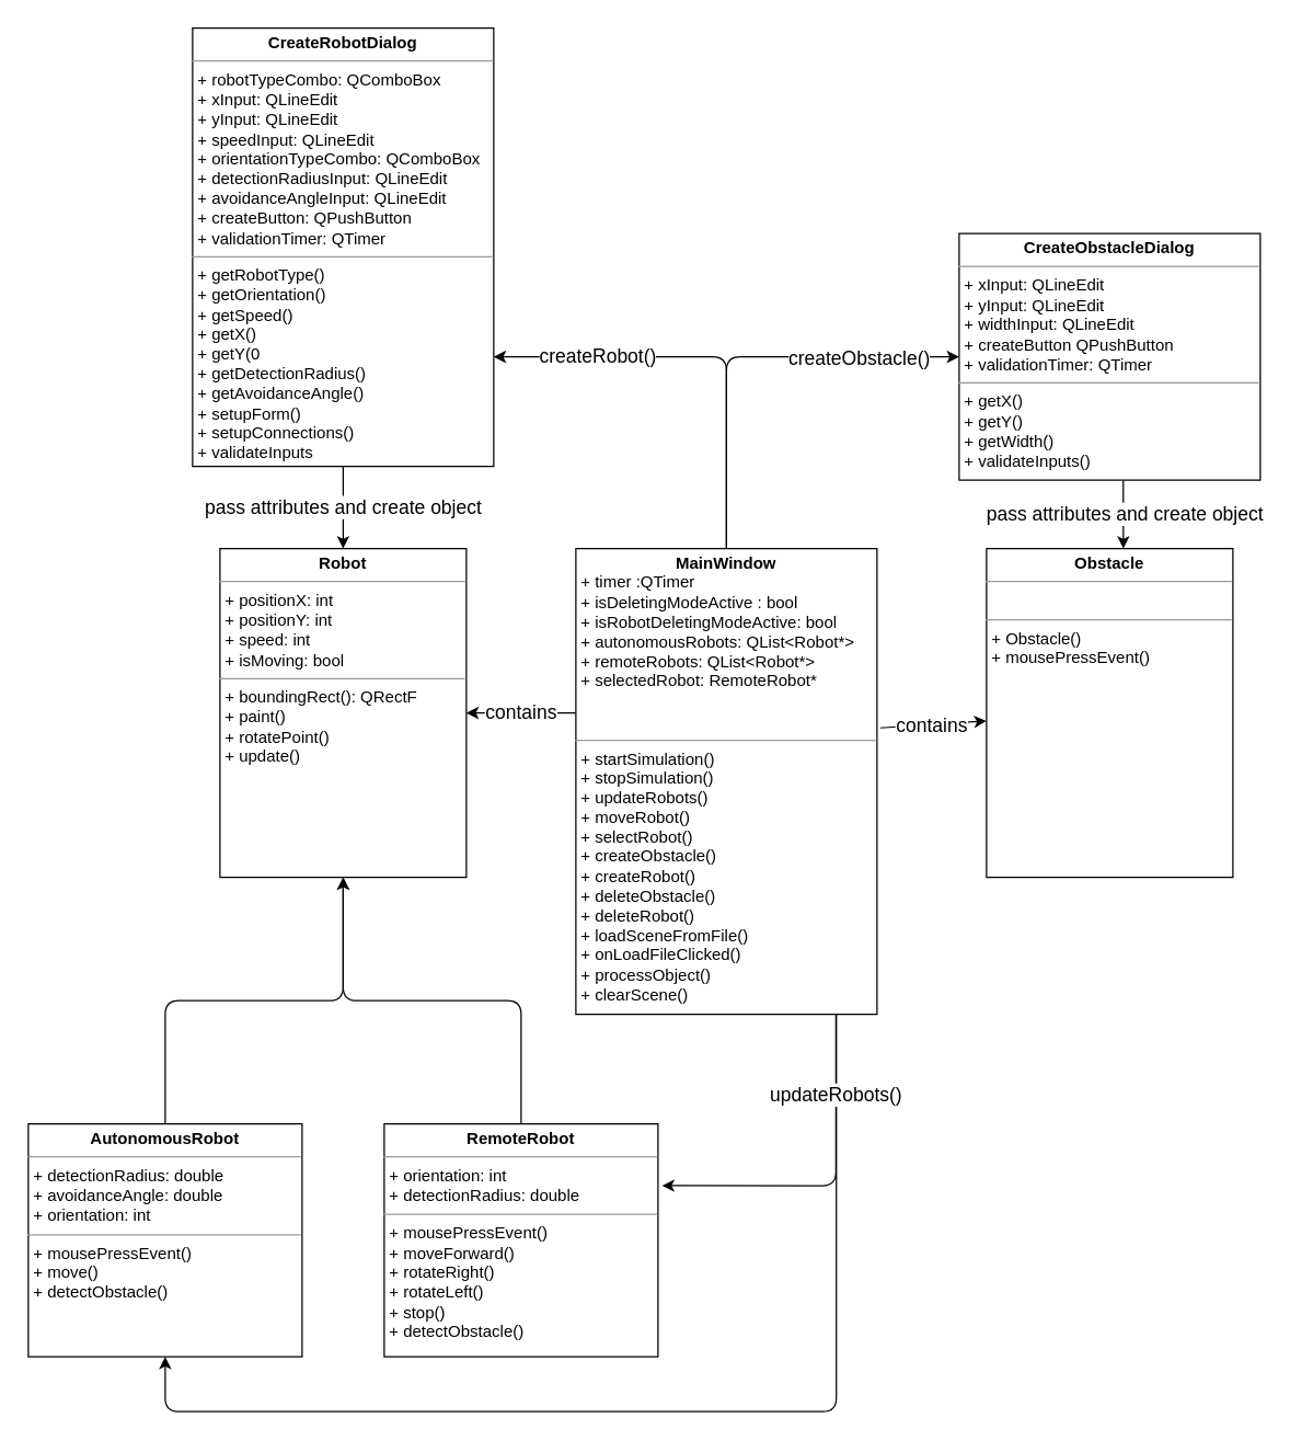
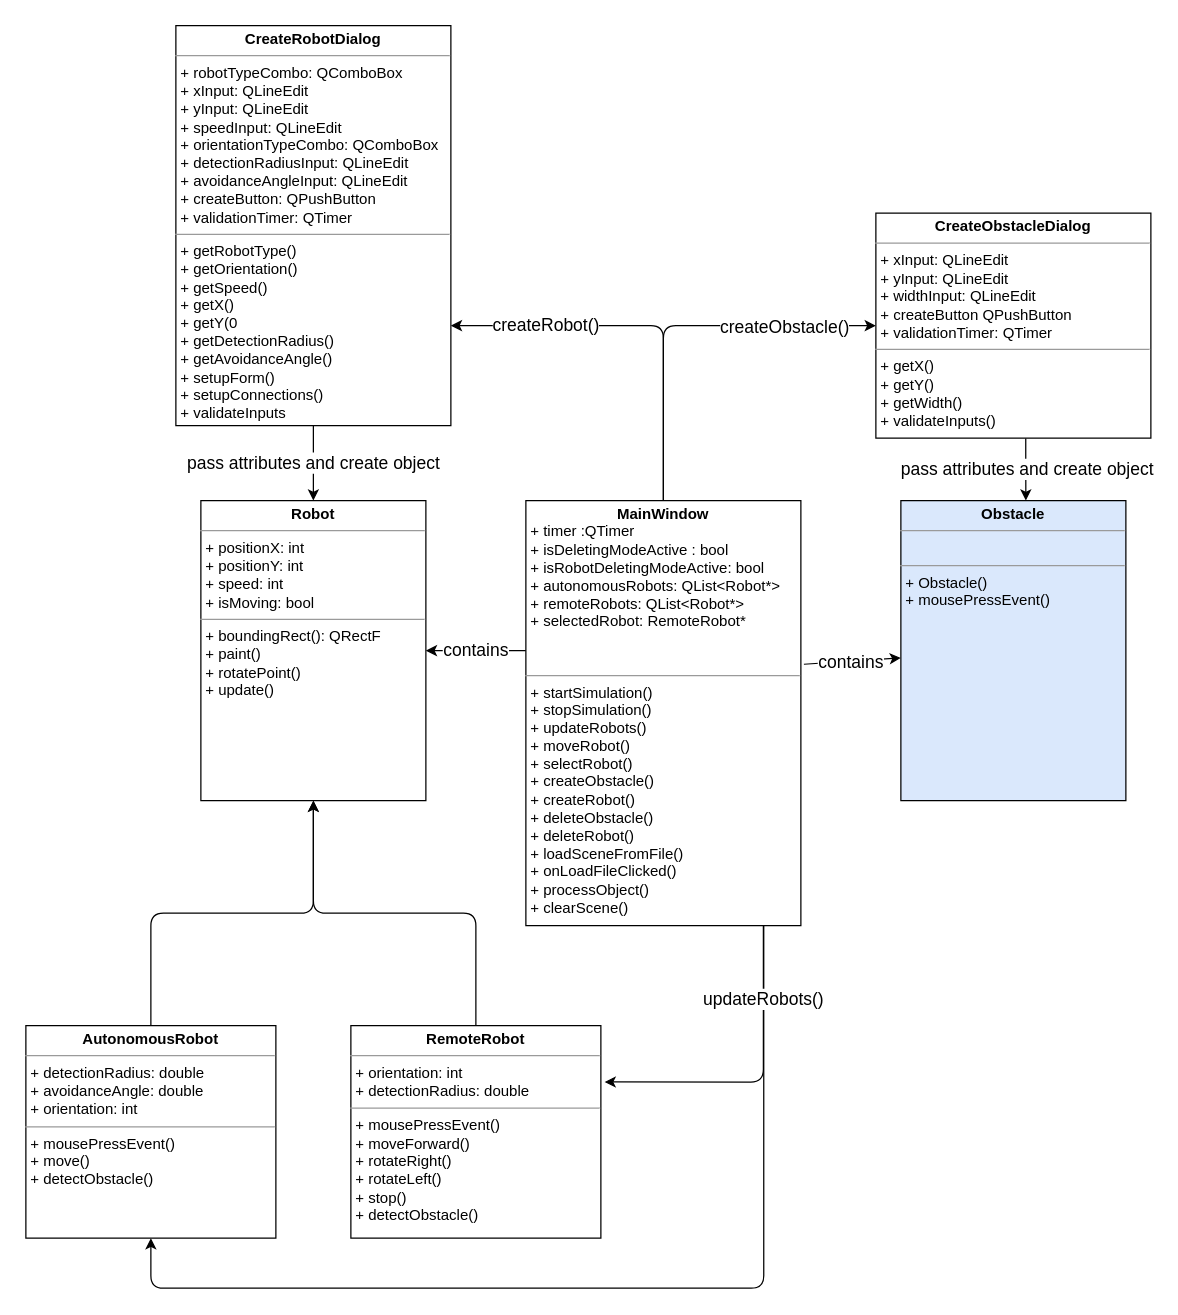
  <mxCell id="0" />
  <mxCell id="1" parent="0" />
  <mxCell id="2" style="edgeStyle=orthogonalEdgeStyle;html=1;entryX=0;entryY=0.5;entryDx=0;entryDy=0;exitX=0.5;exitY=0;exitDx=0;exitDy=0;strokeColor=#000000;" parent="1" source="9" target="18" edge="1"><mxGeometry relative="1" as="geometry" /></mxCell>
  <mxCell id="3" value="&lt;font style=&quot;font-size: 14px;&quot;&gt;createObstacle()&lt;/font&gt;" style="edgeLabel;html=1;align=center;verticalAlign=middle;resizable=0;points=[];" parent="2" vertex="1" connectable="0"><mxGeometry x="0.239" relative="1" as="geometry"><mxPoint x="44" as="offset" /></mxGeometry></mxCell>
  <mxCell id="4" value="createRobot()" style="edgeStyle=orthogonalEdgeStyle;html=1;entryX=1;entryY=0.75;entryDx=0;entryDy=0;fontSize=14;exitX=0.5;exitY=0;exitDx=0;exitDy=0;strokeColor=#000000;" parent="1" source="9" target="16" edge="1"><mxGeometry x="0.508" relative="1" as="geometry"><mxPoint as="offset" /></mxGeometry></mxCell>
  <mxCell id="5" value="contains" style="edgeStyle=orthogonalEdgeStyle;html=1;fontSize=14;strokeColor=#000000;" parent="1" source="9" target="10" edge="1"><mxGeometry relative="1" as="geometry"><Array as="points"><mxPoint x="400" y="520" /><mxPoint x="400" y="520" /></Array></mxGeometry></mxCell>
  <mxCell id="6" value="" style="edgeStyle=orthogonalEdgeStyle;html=1;entryX=1.015;entryY=0.265;entryDx=0;entryDy=0;fontSize=14;entryPerimeter=0;strokeColor=#000000;" parent="1" source="9" target="14" edge="1"><mxGeometry x="0.507" relative="1" as="geometry"><Array as="points"><mxPoint x="610" y="865" /></Array><mxPoint as="offset" /></mxGeometry></mxCell>
  <mxCell id="7" value="updateRobots()" style="edgeStyle=orthogonalEdgeStyle;html=1;entryX=0.5;entryY=1;entryDx=0;entryDy=0;fontSize=14;exitX=0.865;exitY=1;exitDx=0;exitDy=0;exitPerimeter=0;strokeColor=#000000;" parent="1" source="9" target="12" edge="1"><mxGeometry x="-0.857" relative="1" as="geometry"><Array as="points"><mxPoint x="610" y="1030" /><mxPoint x="120" y="1030" /></Array><mxPoint as="offset" /></mxGeometry></mxCell>
  <mxCell id="8" value="&lt;font style=&quot;font-size: 14px;&quot;&gt;contains&lt;/font&gt;" style="edgeStyle=none;html=1;exitX=1.011;exitY=0.385;exitDx=0;exitDy=0;exitPerimeter=0;strokeColor=#000000;" parent="1" source="9" target="15" edge="1"><mxGeometry x="-0.032" y="-1" relative="1" as="geometry"><mxPoint as="offset" /></mxGeometry></mxCell>
  <mxCell id="9" value="&lt;p style=&quot;margin:0px;margin-top:4px;text-align:center;&quot;&gt;&lt;b&gt;MainWindow&lt;/b&gt;&lt;/p&gt;&lt;p style=&quot;margin:0px;margin-left:4px;&quot;&gt;+ timer :QTimer&lt;/p&gt;&lt;p style=&quot;margin:0px;margin-left:4px;&quot;&gt;+ isDeletingModeActive : bool&lt;/p&gt;&lt;p style=&quot;margin:0px;margin-left:4px;&quot;&gt;+ isRobotDeletingModeActive: bool&lt;/p&gt;&lt;p style=&quot;margin:0px;margin-left:4px;&quot;&gt;+ autonomousRobots: QList&amp;lt;Robot*&amp;gt;&lt;/p&gt;&lt;p style=&quot;margin:0px;margin-left:4px;&quot;&gt;+ remoteRobots: QList&amp;lt;Robot*&amp;gt;&lt;/p&gt;&lt;p style=&quot;margin:0px;margin-left:4px;&quot;&gt;+ selectedRobot: RemoteRobot*&lt;/p&gt;&lt;p style=&quot;margin:0px;margin-left:4px;&quot;&gt;&lt;br&gt;&lt;/p&gt;&lt;p style=&quot;margin:0px;margin-left:4px;&quot;&gt;&lt;br&gt;&lt;/p&gt;&lt;hr size=&quot;1&quot;&gt;&lt;p style=&quot;margin:0px;margin-left:4px;&quot;&gt;+ startSimulation()&lt;/p&gt;&lt;p style=&quot;margin:0px;margin-left:4px;&quot;&gt;+ stopSimulation()&lt;/p&gt;&lt;p style=&quot;margin:0px;margin-left:4px;&quot;&gt;+ updateRobots()&lt;/p&gt;&lt;p style=&quot;margin:0px;margin-left:4px;&quot;&gt;+ moveRobot()&lt;/p&gt;&lt;p style=&quot;margin:0px;margin-left:4px;&quot;&gt;+ selectRobot()&lt;/p&gt;&lt;p style=&quot;margin:0px;margin-left:4px;&quot;&gt;+ createObstacle()&lt;/p&gt;&lt;p style=&quot;margin:0px;margin-left:4px;&quot;&gt;+ createRobot()&lt;/p&gt;&lt;p style=&quot;margin:0px;margin-left:4px;&quot;&gt;+ deleteObstacle()&lt;/p&gt;&lt;p style=&quot;margin:0px;margin-left:4px;&quot;&gt;+ deleteRobot()&lt;/p&gt;&lt;p style=&quot;margin:0px;margin-left:4px;&quot;&gt;+ loadSceneFromFile()&lt;/p&gt;&lt;p style=&quot;margin:0px;margin-left:4px;&quot;&gt;+ onLoadFileClicked()&lt;/p&gt;&lt;p style=&quot;margin:0px;margin-left:4px;&quot;&gt;+ processObject()&lt;/p&gt;&lt;p style=&quot;margin:0px;margin-left:4px;&quot;&gt;+ clearScene()&lt;/p&gt;" style="verticalAlign=top;align=left;overflow=fill;fontSize=12;fontFamily=Helvetica;html=1;" parent="1" vertex="1"><mxGeometry x="420" y="400" width="220" height="340" as="geometry" /></mxCell>
  <mxCell id="10" value="&lt;p style=&quot;margin:0px;margin-top:4px;text-align:center;&quot;&gt;&lt;b&gt;Robot&lt;/b&gt;&lt;/p&gt;&lt;hr size=&quot;1&quot;&gt;&lt;p style=&quot;margin:0px;margin-left:4px;&quot;&gt;+ positionX: int&lt;/p&gt;&lt;p style=&quot;margin:0px;margin-left:4px;&quot;&gt;+ positionY: int&lt;/p&gt;&lt;p style=&quot;margin:0px;margin-left:4px;&quot;&gt;+ speed: int&lt;/p&gt;&lt;p style=&quot;margin:0px;margin-left:4px;&quot;&gt;+ isMoving: bool&lt;/p&gt;&lt;hr size=&quot;1&quot;&gt;&lt;p style=&quot;margin:0px;margin-left:4px;&quot;&gt;+ boundingRect(): QRectF&lt;br&gt;&lt;/p&gt;&lt;p style=&quot;margin:0px;margin-left:4px;&quot;&gt;+ paint()&lt;/p&gt;&lt;p style=&quot;margin:0px;margin-left:4px;&quot;&gt;+ rotatePoint()&lt;/p&gt;&lt;p style=&quot;margin:0px;margin-left:4px;&quot;&gt;+ update()&lt;/p&gt;" style="verticalAlign=top;align=left;overflow=fill;fontSize=12;fontFamily=Helvetica;html=1;" parent="1" vertex="1"><mxGeometry x="160" y="400" width="180" height="240" as="geometry" /></mxCell>
  <mxCell id="11" style="edgeStyle=orthogonalEdgeStyle;html=1;entryX=0.5;entryY=1;entryDx=0;entryDy=0;strokeColor=#000000;" parent="1" source="12" target="10" edge="1"><mxGeometry relative="1" as="geometry" /></mxCell>
  <mxCell id="12" value="&lt;p style=&quot;margin:0px;margin-top:4px;text-align:center;&quot;&gt;&lt;b&gt;AutonomousRobot&lt;/b&gt;&lt;/p&gt;&lt;hr size=&quot;1&quot;&gt;&lt;p style=&quot;margin:0px;margin-left:4px;&quot;&gt;+ detectionRadius: double&lt;/p&gt;&lt;p style=&quot;margin:0px;margin-left:4px;&quot;&gt;+ avoidanceAngle: double&lt;/p&gt;&lt;p style=&quot;margin:0px;margin-left:4px;&quot;&gt;+ orientation: int&lt;/p&gt;&lt;hr size=&quot;1&quot;&gt;&lt;p style=&quot;margin:0px;margin-left:4px;&quot;&gt;+ mousePressEvent()&lt;br&gt;&lt;/p&gt;&lt;p style=&quot;margin:0px;margin-left:4px;&quot;&gt;+ move()&lt;/p&gt;&lt;p style=&quot;margin:0px;margin-left:4px;&quot;&gt;+ detectObstacle()&lt;/p&gt;" style="verticalAlign=top;align=left;overflow=fill;fontSize=12;fontFamily=Helvetica;html=1;" parent="1" vertex="1"><mxGeometry x="20" y="820" width="200" height="170" as="geometry" /></mxCell>
  <mxCell id="13" style="edgeStyle=orthogonalEdgeStyle;html=1;exitX=0.5;exitY=0;exitDx=0;exitDy=0;entryX=0.5;entryY=1;entryDx=0;entryDy=0;strokeColor=#000000;" parent="1" source="14" target="10" edge="1"><mxGeometry relative="1" as="geometry"><mxPoint x="250" y="420" as="targetPoint" /></mxGeometry></mxCell>
  <mxCell id="14" value="&lt;p style=&quot;margin:0px;margin-top:4px;text-align:center;&quot;&gt;&lt;b&gt;RemoteRobot&lt;/b&gt;&lt;/p&gt;&lt;hr size=&quot;1&quot;&gt;&lt;p style=&quot;margin:0px;margin-left:4px;&quot;&gt;+ orientation: int&lt;br&gt;&lt;/p&gt;&lt;p style=&quot;margin:0px;margin-left:4px;&quot;&gt;+ detectionRadius: double&lt;/p&gt;&lt;hr size=&quot;1&quot;&gt;&lt;p style=&quot;margin:0px;margin-left:4px;&quot;&gt;+ mousePressEvent()&lt;br&gt;&lt;/p&gt;&lt;p style=&quot;margin:0px;margin-left:4px;&quot;&gt;+ moveForward()&lt;/p&gt;&lt;p style=&quot;margin:0px;margin-left:4px;&quot;&gt;+ rotateRight()&lt;/p&gt;&lt;p style=&quot;margin:0px;margin-left:4px;&quot;&gt;+ rotateLeft()&lt;/p&gt;&lt;p style=&quot;margin:0px;margin-left:4px;&quot;&gt;+ stop()&lt;/p&gt;&lt;p style=&quot;margin:0px;margin-left:4px;&quot;&gt;+ detectObstacle()&lt;/p&gt;" style="verticalAlign=top;align=left;overflow=fill;fontSize=12;fontFamily=Helvetica;html=1;" parent="1" vertex="1"><mxGeometry x="280" y="820" width="200" height="170" as="geometry" /></mxCell>
- <mxCell id="15" value="&lt;p style=&quot;margin:0px;margin-top:4px;text-align:center;&quot;&gt;&lt;b&gt;Obstacle&lt;/b&gt;&lt;/p&gt;&lt;hr size=&quot;1&quot;&gt;&lt;p style=&quot;margin:0px;margin-left:4px;&quot;&gt;&lt;br&gt;&lt;/p&gt;&lt;hr size=&quot;1&quot;&gt;&lt;p style=&quot;margin:0px;margin-left:4px;&quot;&gt;+ Obstacle()&lt;/p&gt;&lt;p style=&quot;margin:0px;margin-left:4px;&quot;&gt;+ mousePressEvent()&lt;/p&gt;" style="verticalAlign=top;align=left;overflow=fill;fontSize=12;fontFamily=Helvetica;html=1;" parent="1" vertex="1"><mxGeometry x="720" y="400" width="180" height="240" as="geometry" /></mxCell>
+ <mxCell id="15" value="&lt;p style=&quot;margin:0px;margin-top:4px;text-align:center;&quot;&gt;&lt;b&gt;Obstacle&lt;/b&gt;&lt;/p&gt;&lt;hr size=&quot;1&quot;&gt;&lt;p style=&quot;margin:0px;margin-left:4px;&quot;&gt;&lt;br&gt;&lt;/p&gt;&lt;hr size=&quot;1&quot;&gt;&lt;p style=&quot;margin:0px;margin-left:4px;&quot;&gt;+ Obstacle()&lt;/p&gt;&lt;p style=&quot;margin:0px;margin-left:4px;&quot;&gt;+ mousePressEvent()&lt;/p&gt;" style="verticalAlign=top;align=left;overflow=fill;fontSize=12;fontFamily=Helvetica;html=1;fillColor=#dae8fc;" parent="1" vertex="1"><mxGeometry x="720" y="400" width="180" height="240" as="geometry" /></mxCell>
  <mxCell id="16" value="&lt;p style=&quot;margin:0px;margin-top:4px;text-align:center;&quot;&gt;&lt;b&gt;CreateRobotDialog&lt;/b&gt;&lt;/p&gt;&lt;hr size=&quot;1&quot;&gt;&lt;p style=&quot;margin:0px;margin-left:4px;&quot;&gt;+ robotTypeCombo: QComboBox&lt;br&gt;&lt;/p&gt;&lt;p style=&quot;margin:0px;margin-left:4px;&quot;&gt;+ xInput: QLineEdit&lt;/p&gt;&lt;p style=&quot;margin:0px;margin-left:4px;&quot;&gt;+ yInput: QLineEdit&lt;/p&gt;&lt;p style=&quot;margin:0px;margin-left:4px;&quot;&gt;+ speedInput: QLineEdit&lt;/p&gt;&lt;p style=&quot;margin:0px;margin-left:4px;&quot;&gt;+ orientationTypeCombo: QComboBox&lt;/p&gt;&lt;p style=&quot;margin:0px;margin-left:4px;&quot;&gt;+ detectionRadiusInput: QLineEdit&lt;/p&gt;&lt;p style=&quot;margin:0px;margin-left:4px;&quot;&gt;+ avoidanceAngleInput: QLineEdit&lt;/p&gt;&lt;p style=&quot;margin:0px;margin-left:4px;&quot;&gt;+ createButton: QPushButton&lt;/p&gt;&lt;p style=&quot;margin:0px;margin-left:4px;&quot;&gt;+ validationTimer: QTimer&lt;/p&gt;&lt;hr size=&quot;1&quot;&gt;&lt;p style=&quot;margin:0px;margin-left:4px;&quot;&gt;+ getRobotType()&lt;/p&gt;&lt;p style=&quot;margin:0px;margin-left:4px;&quot;&gt;+ getOrientation()&lt;/p&gt;&lt;p style=&quot;margin:0px;margin-left:4px;&quot;&gt;+ getSpeed()&lt;/p&gt;&lt;p style=&quot;margin:0px;margin-left:4px;&quot;&gt;+ getX()&lt;/p&gt;&lt;p style=&quot;margin:0px;margin-left:4px;&quot;&gt;+ getY(0&lt;/p&gt;&lt;p style=&quot;margin:0px;margin-left:4px;&quot;&gt;+ getDetectionRadius()&lt;/p&gt;&lt;p style=&quot;margin:0px;margin-left:4px;&quot;&gt;+ getAvoidanceAngle()&lt;/p&gt;&lt;p style=&quot;margin:0px;margin-left:4px;&quot;&gt;+ setupForm()&lt;/p&gt;&lt;p style=&quot;margin:0px;margin-left:4px;&quot;&gt;+ setupConnections()&lt;/p&gt;&lt;p style=&quot;margin:0px;margin-left:4px;&quot;&gt;+ validateInputs&lt;/p&gt;" style="verticalAlign=top;align=left;overflow=fill;fontSize=12;fontFamily=Helvetica;html=1;" parent="1" vertex="1"><mxGeometry x="140" y="20" width="220" height="320" as="geometry" /></mxCell>
  <mxCell id="17" value="pass attributes and create object" style="edgeStyle=orthogonalEdgeStyle;html=1;fontSize=14;entryX=0.5;entryY=0;entryDx=0;entryDy=0;exitX=0.5;exitY=1;exitDx=0;exitDy=0;" parent="1" source="16" target="10" edge="1"><mxGeometry relative="1" as="geometry"><Array as="points"><mxPoint x="250" y="350" /><mxPoint x="250" y="350" /></Array><mxPoint as="offset" /><mxPoint x="550" y="130" as="sourcePoint" /></mxGeometry></mxCell>
  <mxCell id="18" value="&lt;p style=&quot;margin:0px;margin-top:4px;text-align:center;&quot;&gt;&lt;b&gt;CreateObstacleDialog&lt;/b&gt;&lt;/p&gt;&lt;hr size=&quot;1&quot;&gt;&lt;p style=&quot;margin:0px;margin-left:4px;&quot;&gt;+ xInput: QLineEdit&lt;br&gt;&lt;/p&gt;&lt;p style=&quot;margin:0px;margin-left:4px;&quot;&gt;+ yInput: QLineEdit&lt;/p&gt;&lt;p style=&quot;margin:0px;margin-left:4px;&quot;&gt;+ widthInput: QLineEdit&lt;/p&gt;&lt;p style=&quot;margin:0px;margin-left:4px;&quot;&gt;+ createButton QPushButton&lt;/p&gt;&lt;p style=&quot;margin:0px;margin-left:4px;&quot;&gt;+ validationTimer: QTimer&lt;/p&gt;&lt;hr size=&quot;1&quot;&gt;&lt;p style=&quot;margin:0px;margin-left:4px;&quot;&gt;+ getX()&lt;/p&gt;&lt;p style=&quot;margin:0px;margin-left:4px;&quot;&gt;+ getY()&lt;/p&gt;&lt;p style=&quot;margin:0px;margin-left:4px;&quot;&gt;+ getWidth()&lt;/p&gt;&lt;p style=&quot;margin:0px;margin-left:4px;&quot;&gt;+ validateInputs()&lt;/p&gt;" style="verticalAlign=top;align=left;overflow=fill;fontSize=12;fontFamily=Helvetica;html=1;" parent="1" vertex="1"><mxGeometry x="700" y="170" width="220" height="180" as="geometry" /></mxCell>
  <mxCell id="19" value="pass attributes and create object" style="edgeStyle=orthogonalEdgeStyle;html=1;fontSize=14;exitX=0.545;exitY=1.002;exitDx=0;exitDy=0;exitPerimeter=0;" edge="1" parent="1" source="18"><mxGeometry x="0.007" relative="1" as="geometry"><Array as="points" /><mxPoint as="offset" /><mxPoint x="820" y="360" as="sourcePoint" /><mxPoint x="820" y="400" as="targetPoint" /></mxGeometry></mxCell>
